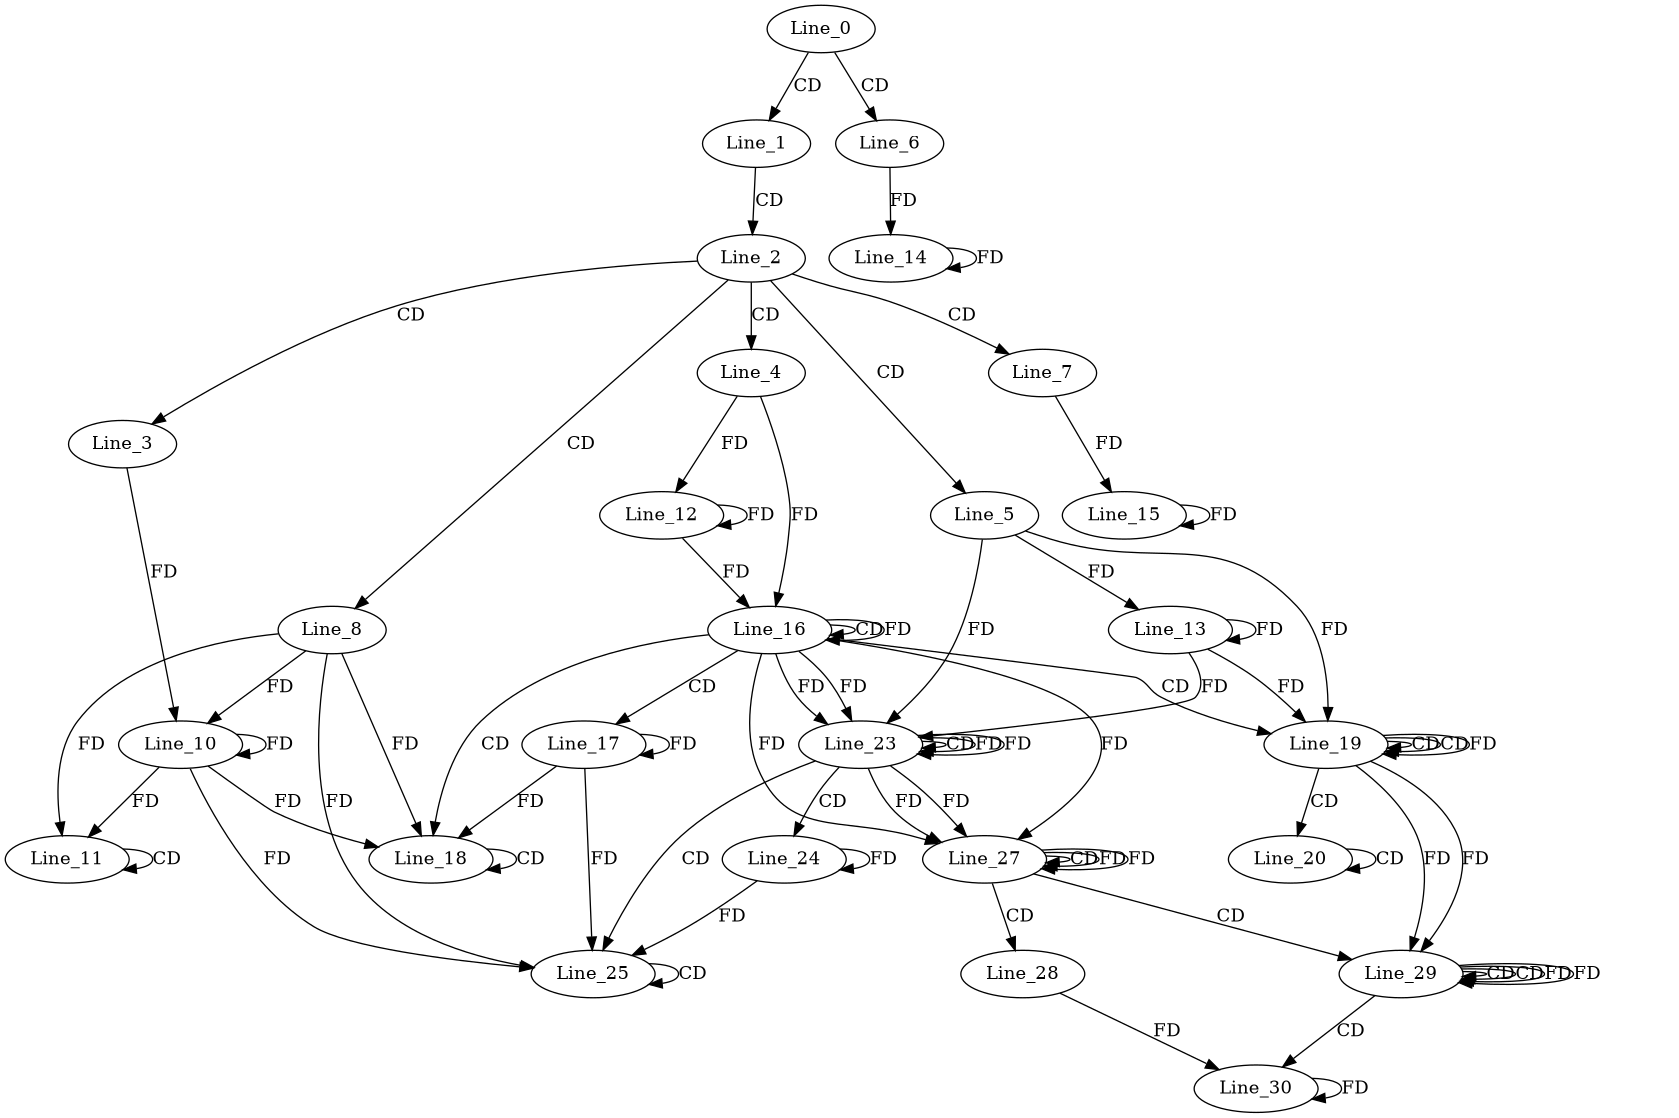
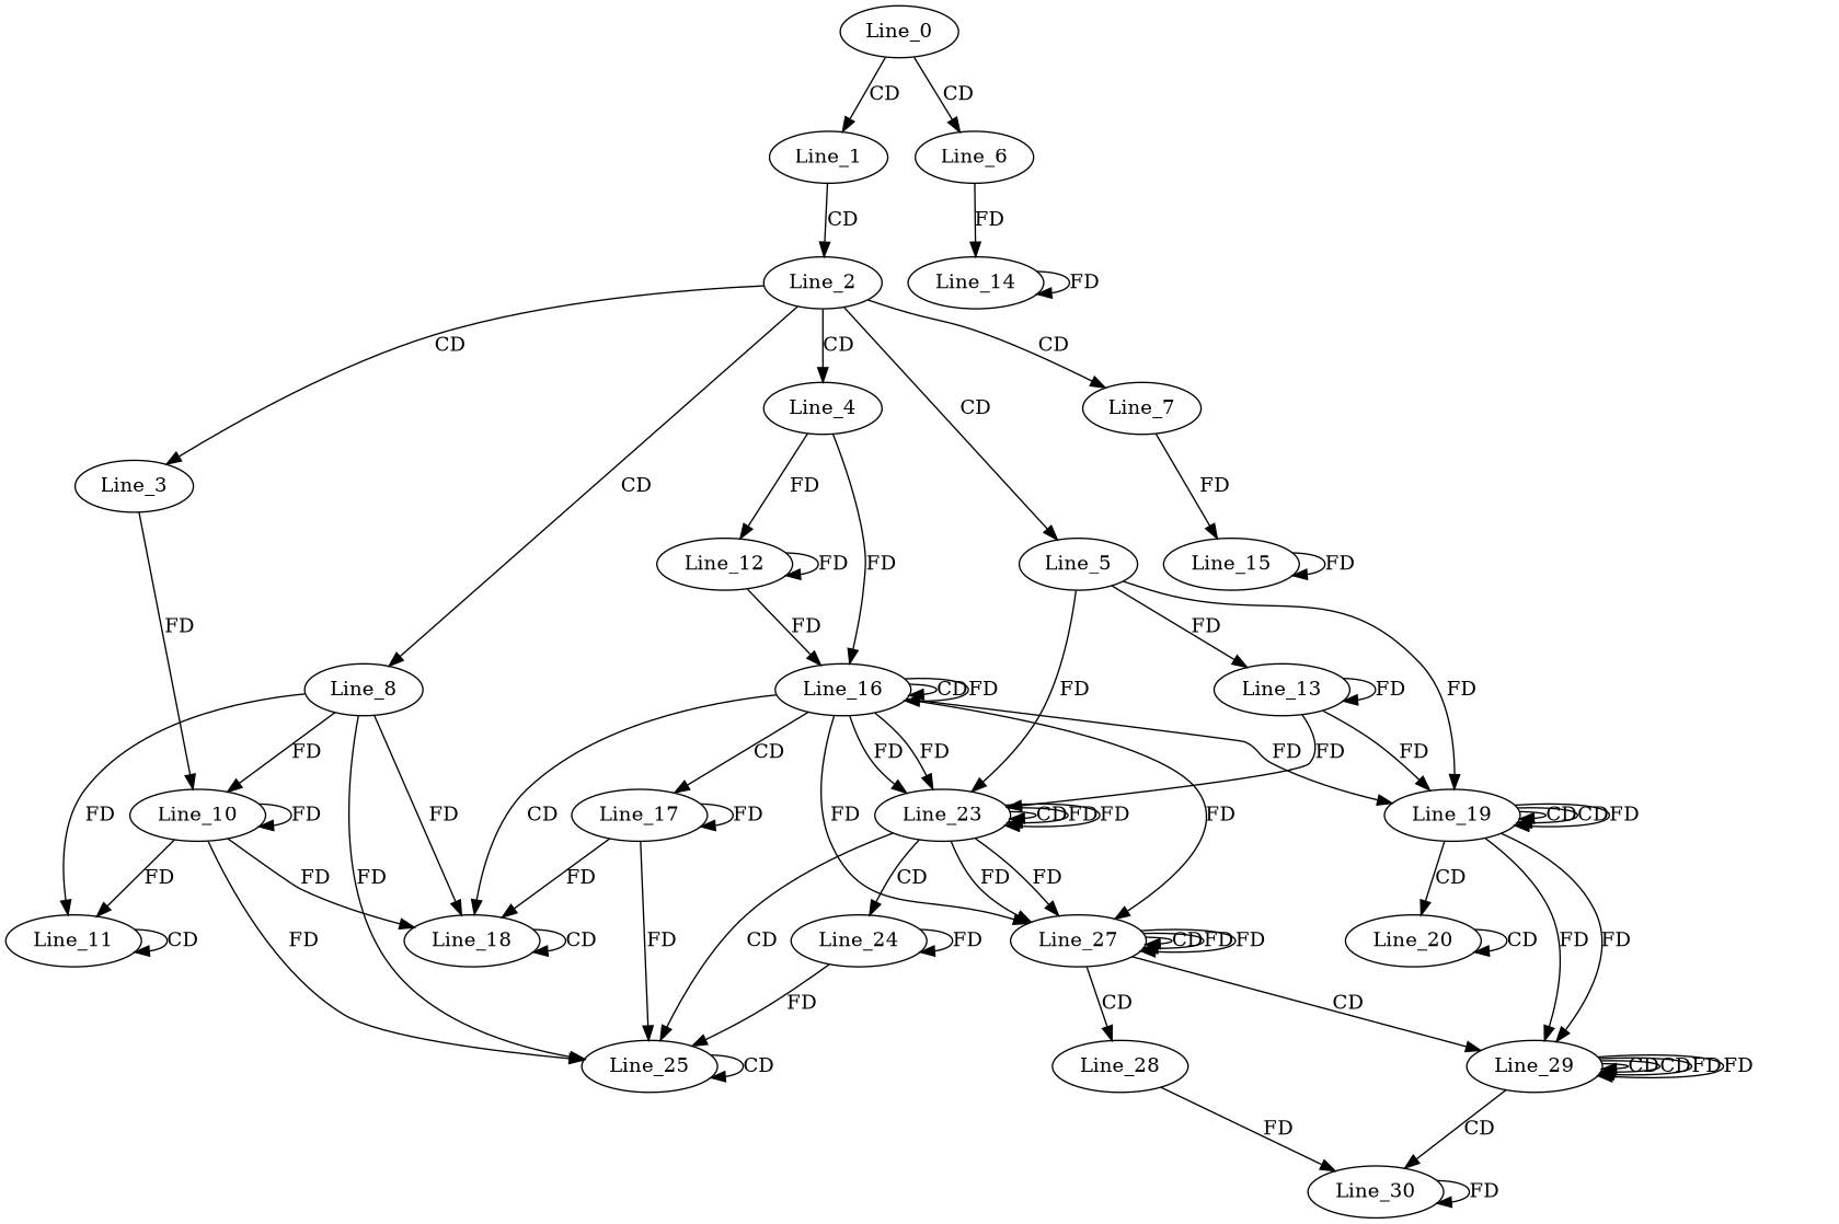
  digraph {
    Line_0
    Line_1
    Line_6
    Line_2
    Line_3
    Line_4
    Line_5
    Line_7
    Line_8
    Line_10
    Line_12
    Line_16
    Line_13
    Line_19
    Line_23
    Line_14
    Line_15
    Line_11
    Line_18
    Line_25
    Line_17
    Line_27
    Line_20
    Line_29
    Line_24
    Line_28
    Line_30
    Line_0 -> Line_1 [label=CD]
    Line_0 -> Line_6 [label=CD]
    Line_1 -> Line_2 [label=CD]
    Line_6 -> Line_14 [label=FD]
    Line_2 -> Line_3 [label=CD]
    Line_2 -> Line_4 [label=CD]
    Line_2 -> Line_5 [label=CD]
    Line_2 -> Line_7 [label=CD]
    Line_2 -> Line_8 [label=CD]
    Line_3 -> Line_10 [label=FD]
    Line_4 -> Line_12 [label=FD]
    Line_4 -> Line_16 [label=FD]
    Line_5 -> Line_13 [label=FD]
    Line_5 -> Line_19 [label=FD]
    Line_5 -> Line_23 [label=FD]
    Line_7 -> Line_15 [label=FD]
    Line_8 -> Line_10 [label=FD]
    Line_8 -> Line_11 [label=FD]
    Line_8 -> Line_18 [label=FD]
    Line_8 -> Line_25 [label=FD]
    Line_10 -> Line_10 [label=FD]
    Line_10 -> Line_11 [label=FD]
    Line_10 -> Line_18 [label=FD]
    Line_10 -> Line_25 [label=FD]
    Line_12 -> Line_12 [label=FD]
    Line_12 -> Line_16 [label=FD]
    Line_16 -> Line_16 [label=CD]
    Line_16 -> Line_16 [label=FD]
-   Line_16 -> Line_19 [label=CD]
+   Line_16 -> Line_19 [label=FD]
    Line_16 -> Line_23 [label=FD]
    Line_16 -> Line_23 [label=FD]
    Line_16 -> Line_18 [label=CD]
    Line_16 -> Line_17 [label=CD]
    Line_16 -> Line_27 [label=FD]
    Line_16 -> Line_27 [label=FD]
    Line_13 -> Line_13 [label=FD]
    Line_13 -> Line_19 [label=FD]
    Line_13 -> Line_23 [label=FD]
    Line_19 -> Line_19 [label=CD]
    Line_19 -> Line_19 [label=CD]
    Line_19 -> Line_19 [label=FD]
    Line_19 -> Line_20 [label=CD]
    Line_19 -> Line_29 [label=FD]
    Line_19 -> Line_29 [label=FD]
    Line_23 -> Line_23 [label=CD]
    Line_23 -> Line_23 [label=FD]
    Line_23 -> Line_23 [label=FD]
    Line_23 -> Line_25 [label=CD]
    Line_23 -> Line_27 [label=FD]
    Line_23 -> Line_27 [label=FD]
    Line_23 -> Line_24 [label=CD]
    Line_14 -> Line_14 [label=FD]
    Line_15 -> Line_15 [label=FD]
    Line_11 -> Line_11 [label=CD]
    Line_18 -> Line_18 [label=CD]
    Line_25 -> Line_25 [label=CD]
    Line_17 -> Line_18 [label=FD]
    Line_17 -> Line_25 [label=FD]
    Line_17 -> Line_17 [label=FD]
    Line_27 -> Line_27 [label=CD]
    Line_27 -> Line_27 [label=FD]
    Line_27 -> Line_27 [label=FD]
    Line_27 -> Line_29 [label=CD]
    Line_27 -> Line_28 [label=CD]
    Line_20 -> Line_20 [label=CD]
    Line_29 -> Line_29 [label=CD]
    Line_29 -> Line_29 [label=CD]
    Line_29 -> Line_29 [label=FD]
    Line_29 -> Line_29 [label=FD]
    Line_29 -> Line_30 [label=CD]
    Line_24 -> Line_25 [label=FD]
    Line_24 -> Line_24 [label=FD]
    Line_28 -> Line_30 [label=FD]
    Line_30 -> Line_30 [label=FD]
  }
